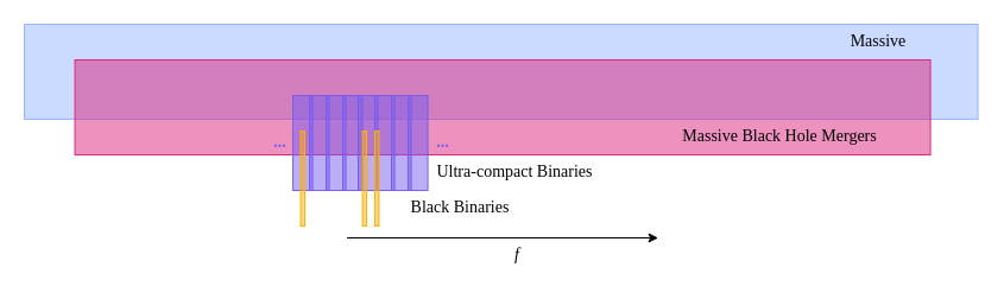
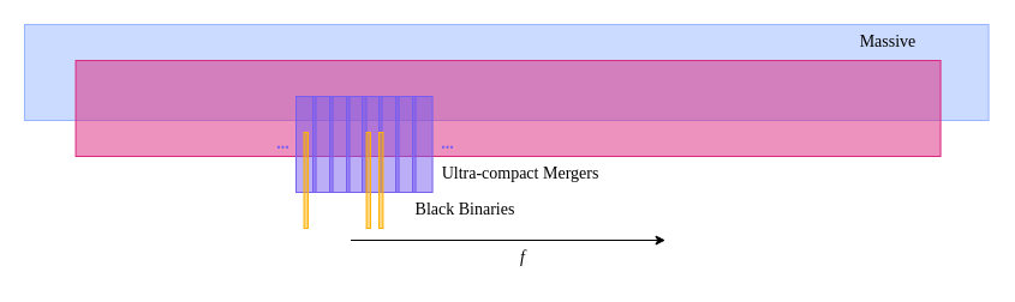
  <mxCell id="0" />
  <mxCell id="1" parent="0" />
  <mxCell id="2" value="" style="rounded=1;whiteSpace=wrap;html=1;strokeColor=#98B5FF;fontSize=11;fillColor=#98B5FF;fillOpacity=50;arcSize=0;" vertex="1" parent="1"><mxGeometry x="20" y="20" width="802.57" height="80" as="geometry" /></mxCell>
  <mxCell id="3" value="" style="rounded=1;whiteSpace=wrap;html=1;strokeColor=#DC267F;fontSize=11;fillColor=#DC267F;fillOpacity=50;arcSize=0;" vertex="1" parent="1"><mxGeometry x="62.57" y="50" width="720" height="80" as="geometry" /></mxCell>
  <mxCell id="4" value="" style="rounded=1;whiteSpace=wrap;html=1;strokeColor=#785EF0;fontSize=11;fillColor=#785EF0;fillOpacity=50;arcSize=0;" vertex="1" parent="1"><mxGeometry x="246" y="80" width="16.57" height="80" as="geometry" /></mxCell>
  <mxCell id="5" value="" style="rounded=1;whiteSpace=wrap;html=1;strokeColor=#FFB000;fontSize=11;fillColor=#FFB000;fillOpacity=50;arcSize=0;" vertex="1" parent="1"><mxGeometry x="252.57" y="110" width="3.43" height="80" as="geometry" /></mxCell>
  <mxCell id="6" value="" style="rounded=1;whiteSpace=wrap;html=1;strokeColor=#785EF0;fontSize=11;fillColor=#785EF0;fillOpacity=50;arcSize=0;" vertex="1" parent="1"><mxGeometry x="260" y="80" width="16.57" height="80" as="geometry" /></mxCell>
  <mxCell id="7" value="" style="rounded=1;whiteSpace=wrap;html=1;strokeColor=#785EF0;fontSize=11;fillColor=#785EF0;fillOpacity=50;arcSize=0;" vertex="1" parent="1"><mxGeometry x="274" y="80" width="16.57" height="80" as="geometry" /></mxCell>
  <mxCell id="8" value="" style="rounded=1;whiteSpace=wrap;html=1;strokeColor=#785EF0;fontSize=11;fillColor=#785EF0;fillOpacity=50;arcSize=0;" vertex="1" parent="1"><mxGeometry x="288" y="80" width="16.57" height="80" as="geometry" /></mxCell>
  <mxCell id="9" value="" style="rounded=1;whiteSpace=wrap;html=1;strokeColor=#785EF0;fontSize=11;fillColor=#785EF0;fillOpacity=50;arcSize=0;" vertex="1" parent="1"><mxGeometry x="301" y="80" width="16.57" height="80" as="geometry" /></mxCell>
  <mxCell id="10" value="" style="rounded=1;whiteSpace=wrap;html=1;strokeColor=#785EF0;fontSize=11;fillColor=#785EF0;fillOpacity=50;arcSize=0;" vertex="1" parent="1"><mxGeometry x="315" y="80" width="16.57" height="80" as="geometry" /></mxCell>
  <mxCell id="11" value="" style="rounded=1;whiteSpace=wrap;html=1;strokeColor=#785EF0;fontSize=11;fillColor=#785EF0;fillOpacity=50;arcSize=0;" vertex="1" parent="1"><mxGeometry x="329" y="80" width="16.57" height="80" as="geometry" /></mxCell>
  <mxCell id="12" value="" style="rounded=1;whiteSpace=wrap;html=1;strokeColor=#785EF0;fontSize=11;fillColor=#785EF0;fillOpacity=50;arcSize=0;" vertex="1" parent="1"><mxGeometry x="343" y="80" width="16.57" height="80" as="geometry" /></mxCell>
  <mxCell id="13" value="" style="rounded=1;whiteSpace=wrap;html=1;strokeColor=#FFB000;fontSize=11;fillColor=#FFB000;fillOpacity=50;arcSize=0;" vertex="1" parent="1"><mxGeometry x="315" y="110" width="3.43" height="80" as="geometry" /></mxCell>
  <mxCell id="14" value="" style="rounded=1;whiteSpace=wrap;html=1;strokeColor=#FFB000;fontSize=11;fillColor=#FFB000;fillOpacity=50;arcSize=0;" vertex="1" parent="1"><mxGeometry x="304.57" y="110" width="3.43" height="80" as="geometry" /></mxCell>
  <mxCell id="15" value="Black Binaries" style="text;html=1;strokeColor=none;fillColor=none;align=center;verticalAlign=middle;whiteSpace=wrap;rounded=0;fontFamily=Times New Roman;fontSize=14;" vertex="1" parent="1"><mxGeometry x="331.57" y="160" width="110" height="30" as="geometry" /></mxCell>
- <mxCell id="16" value="Ultra-compact Binaries" style="text;html=1;strokeColor=none;fillColor=none;align=center;verticalAlign=middle;whiteSpace=wrap;rounded=0;fontFamily=Times New Roman;fontSize=14;" vertex="1" parent="1"><mxGeometry x="359.57" y="130" width="146.43" height="30" as="geometry" /></mxCell>
- <mxCell id="17" value="Massive Black Hole Mergers" style="text;html=1;strokeColor=none;fillColor=none;align=center;verticalAlign=middle;whiteSpace=wrap;rounded=0;fontFamily=Times New Roman;fontSize=14;" vertex="1" parent="1"><mxGeometry x="566" y="100" width="180" height="30" as="geometry" /></mxCell>
+ <mxCell id="16" value="Ultra-compact Mergers" style="text;html=1;strokeColor=none;fillColor=none;align=center;verticalAlign=middle;whiteSpace=wrap;rounded=0;fontFamily=Times New Roman;fontSize=14;" vertex="1" parent="1"><mxGeometry x="359.57" y="130" width="146.43" height="30" as="geometry" /></mxCell>
  <mxCell id="18" value="Massive" style="text;html=1;strokeColor=none;fillColor=none;align=center;verticalAlign=middle;whiteSpace=wrap;rounded=0;fontFamily=Times New Roman;fontSize=14;" vertex="1" parent="1"><mxGeometry x="666" y="20" width="146.43" height="30" as="geometry" /></mxCell>
  <mxCell id="19" value="&lt;i&gt;f&lt;/i&gt;" style="text;html=1;strokeColor=none;fillColor=none;align=center;verticalAlign=middle;whiteSpace=wrap;rounded=0;fontFamily=Times New Roman;fontSize=14;" vertex="1" parent="1"><mxGeometry x="379.57" y="200" width="110" height="30" as="geometry" /></mxCell>
  <mxCell id="20" value="" style="endArrow=classic;html=1;rounded=0;fontFamily=Times New Roman;fontSize=14;" edge="1" parent="1"><mxGeometry width="50" height="50" relative="1" as="geometry"><mxPoint x="291.57" y="200" as="sourcePoint" /><mxPoint x="553.57" y="200" as="targetPoint" /></mxGeometry></mxCell>
  <mxCell id="21" value="&lt;i&gt;&lt;font color=&quot;#785ef0&quot;&gt;...&lt;/font&gt;&lt;/i&gt;" style="text;html=1;strokeColor=none;fillColor=none;align=center;verticalAlign=middle;whiteSpace=wrap;rounded=0;fontFamily=Times New Roman;fontSize=14;fontStyle=1" vertex="1" parent="1"><mxGeometry x="318.43" y="105" width="110" height="30" as="geometry" /></mxCell>
  <mxCell id="22" value="&lt;i&gt;&lt;font color=&quot;#785ef0&quot;&gt;...&lt;/font&gt;&lt;/i&gt;" style="text;html=1;strokeColor=none;fillColor=none;align=center;verticalAlign=middle;whiteSpace=wrap;rounded=0;fontFamily=Times New Roman;fontSize=14;fontStyle=1" vertex="1" parent="1"><mxGeometry x="180.57" y="105" width="110" height="30" as="geometry" /></mxCell>
